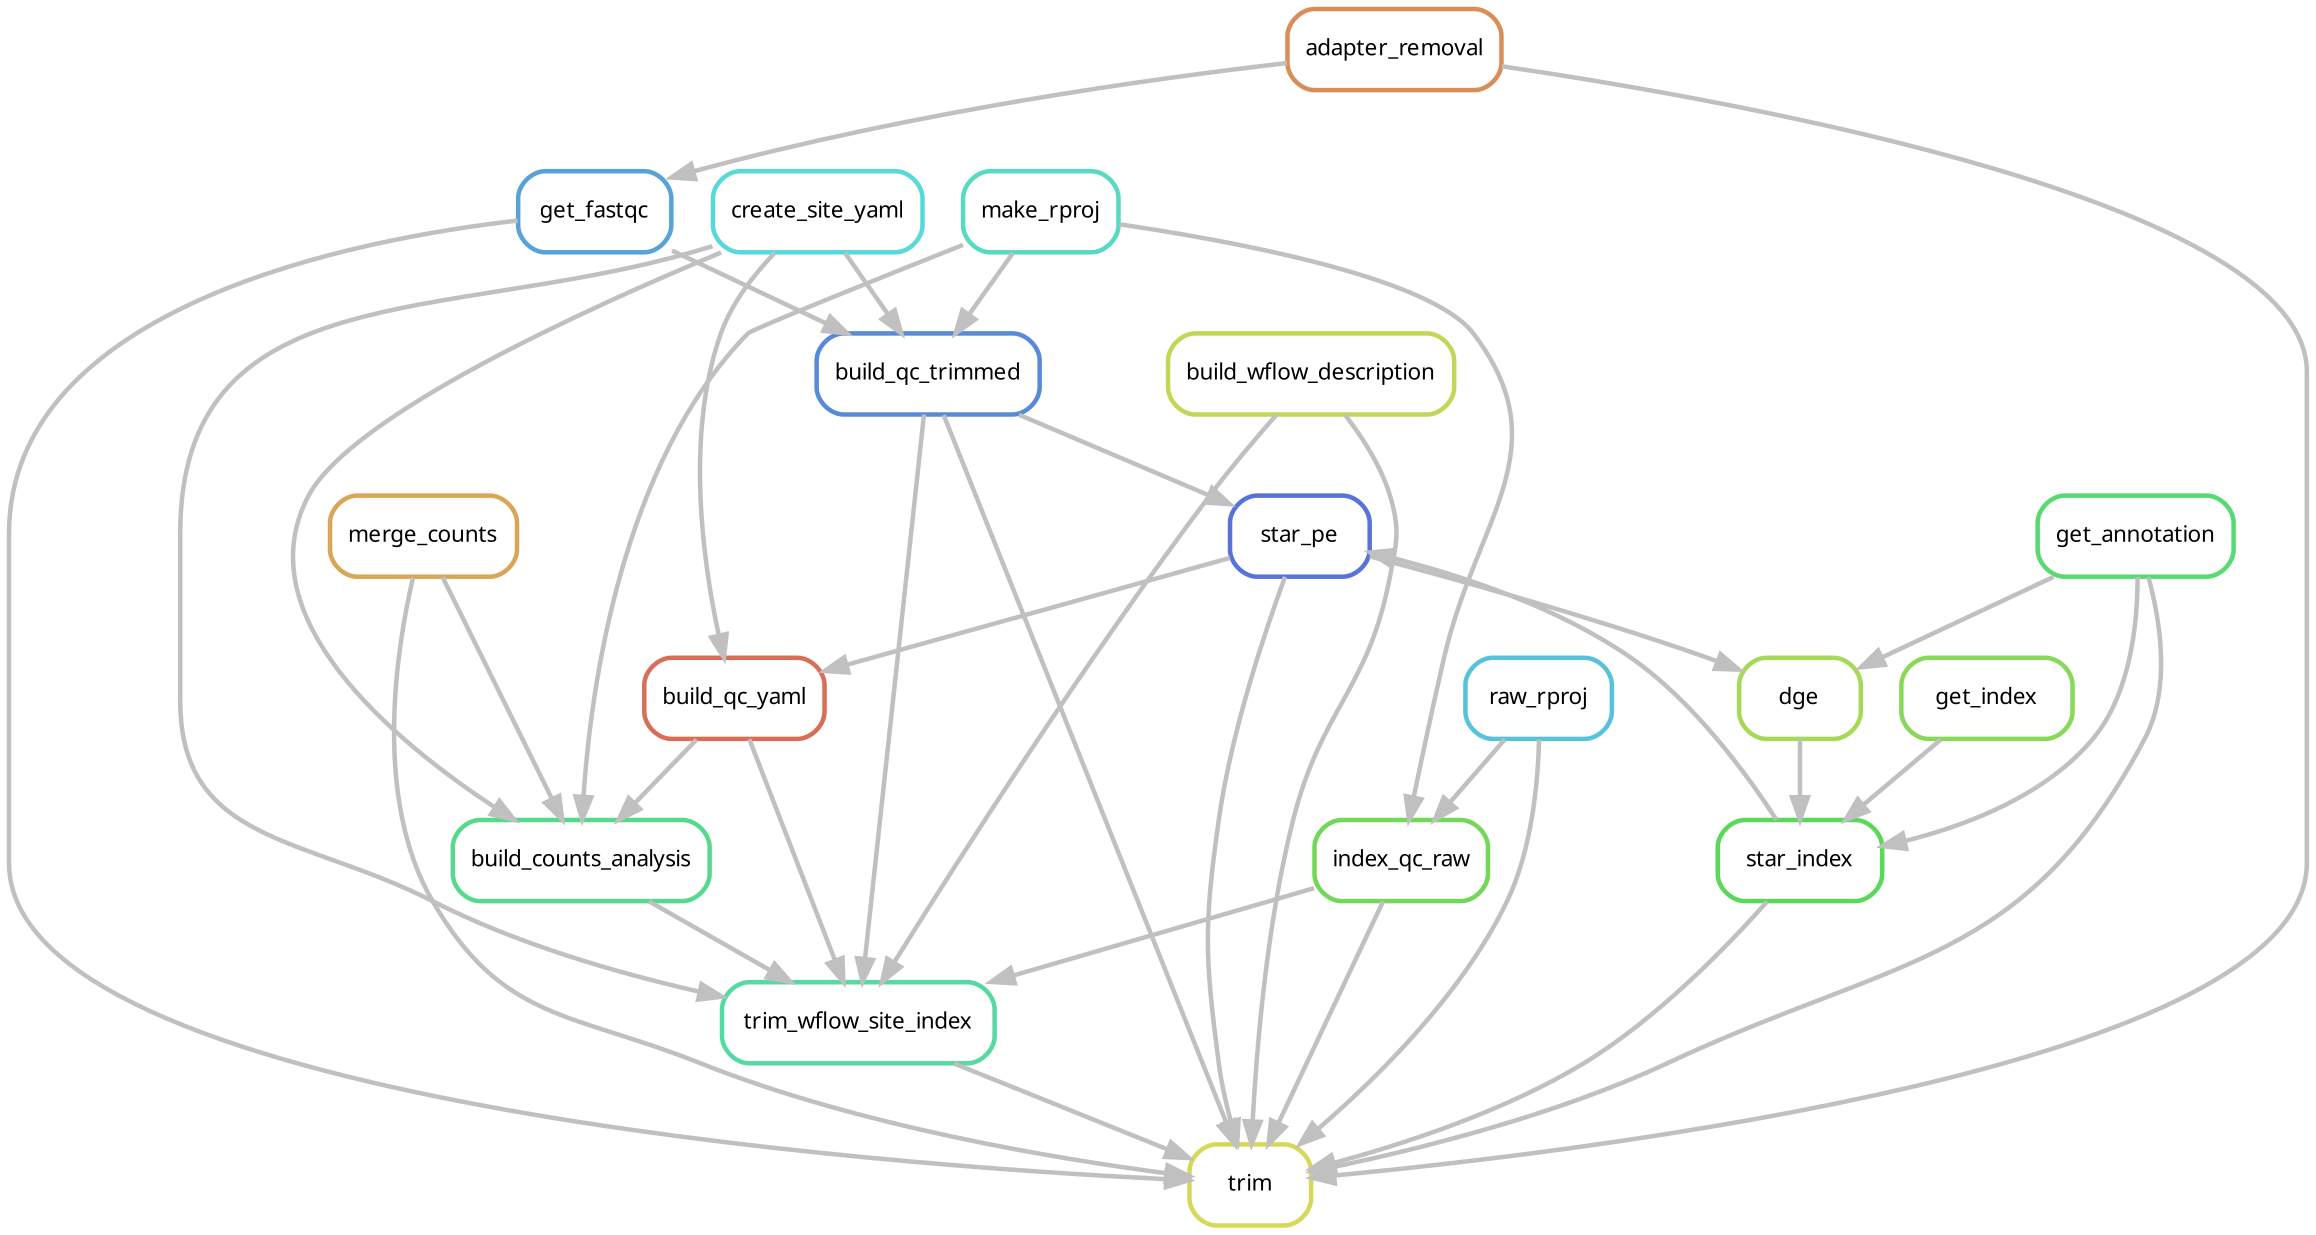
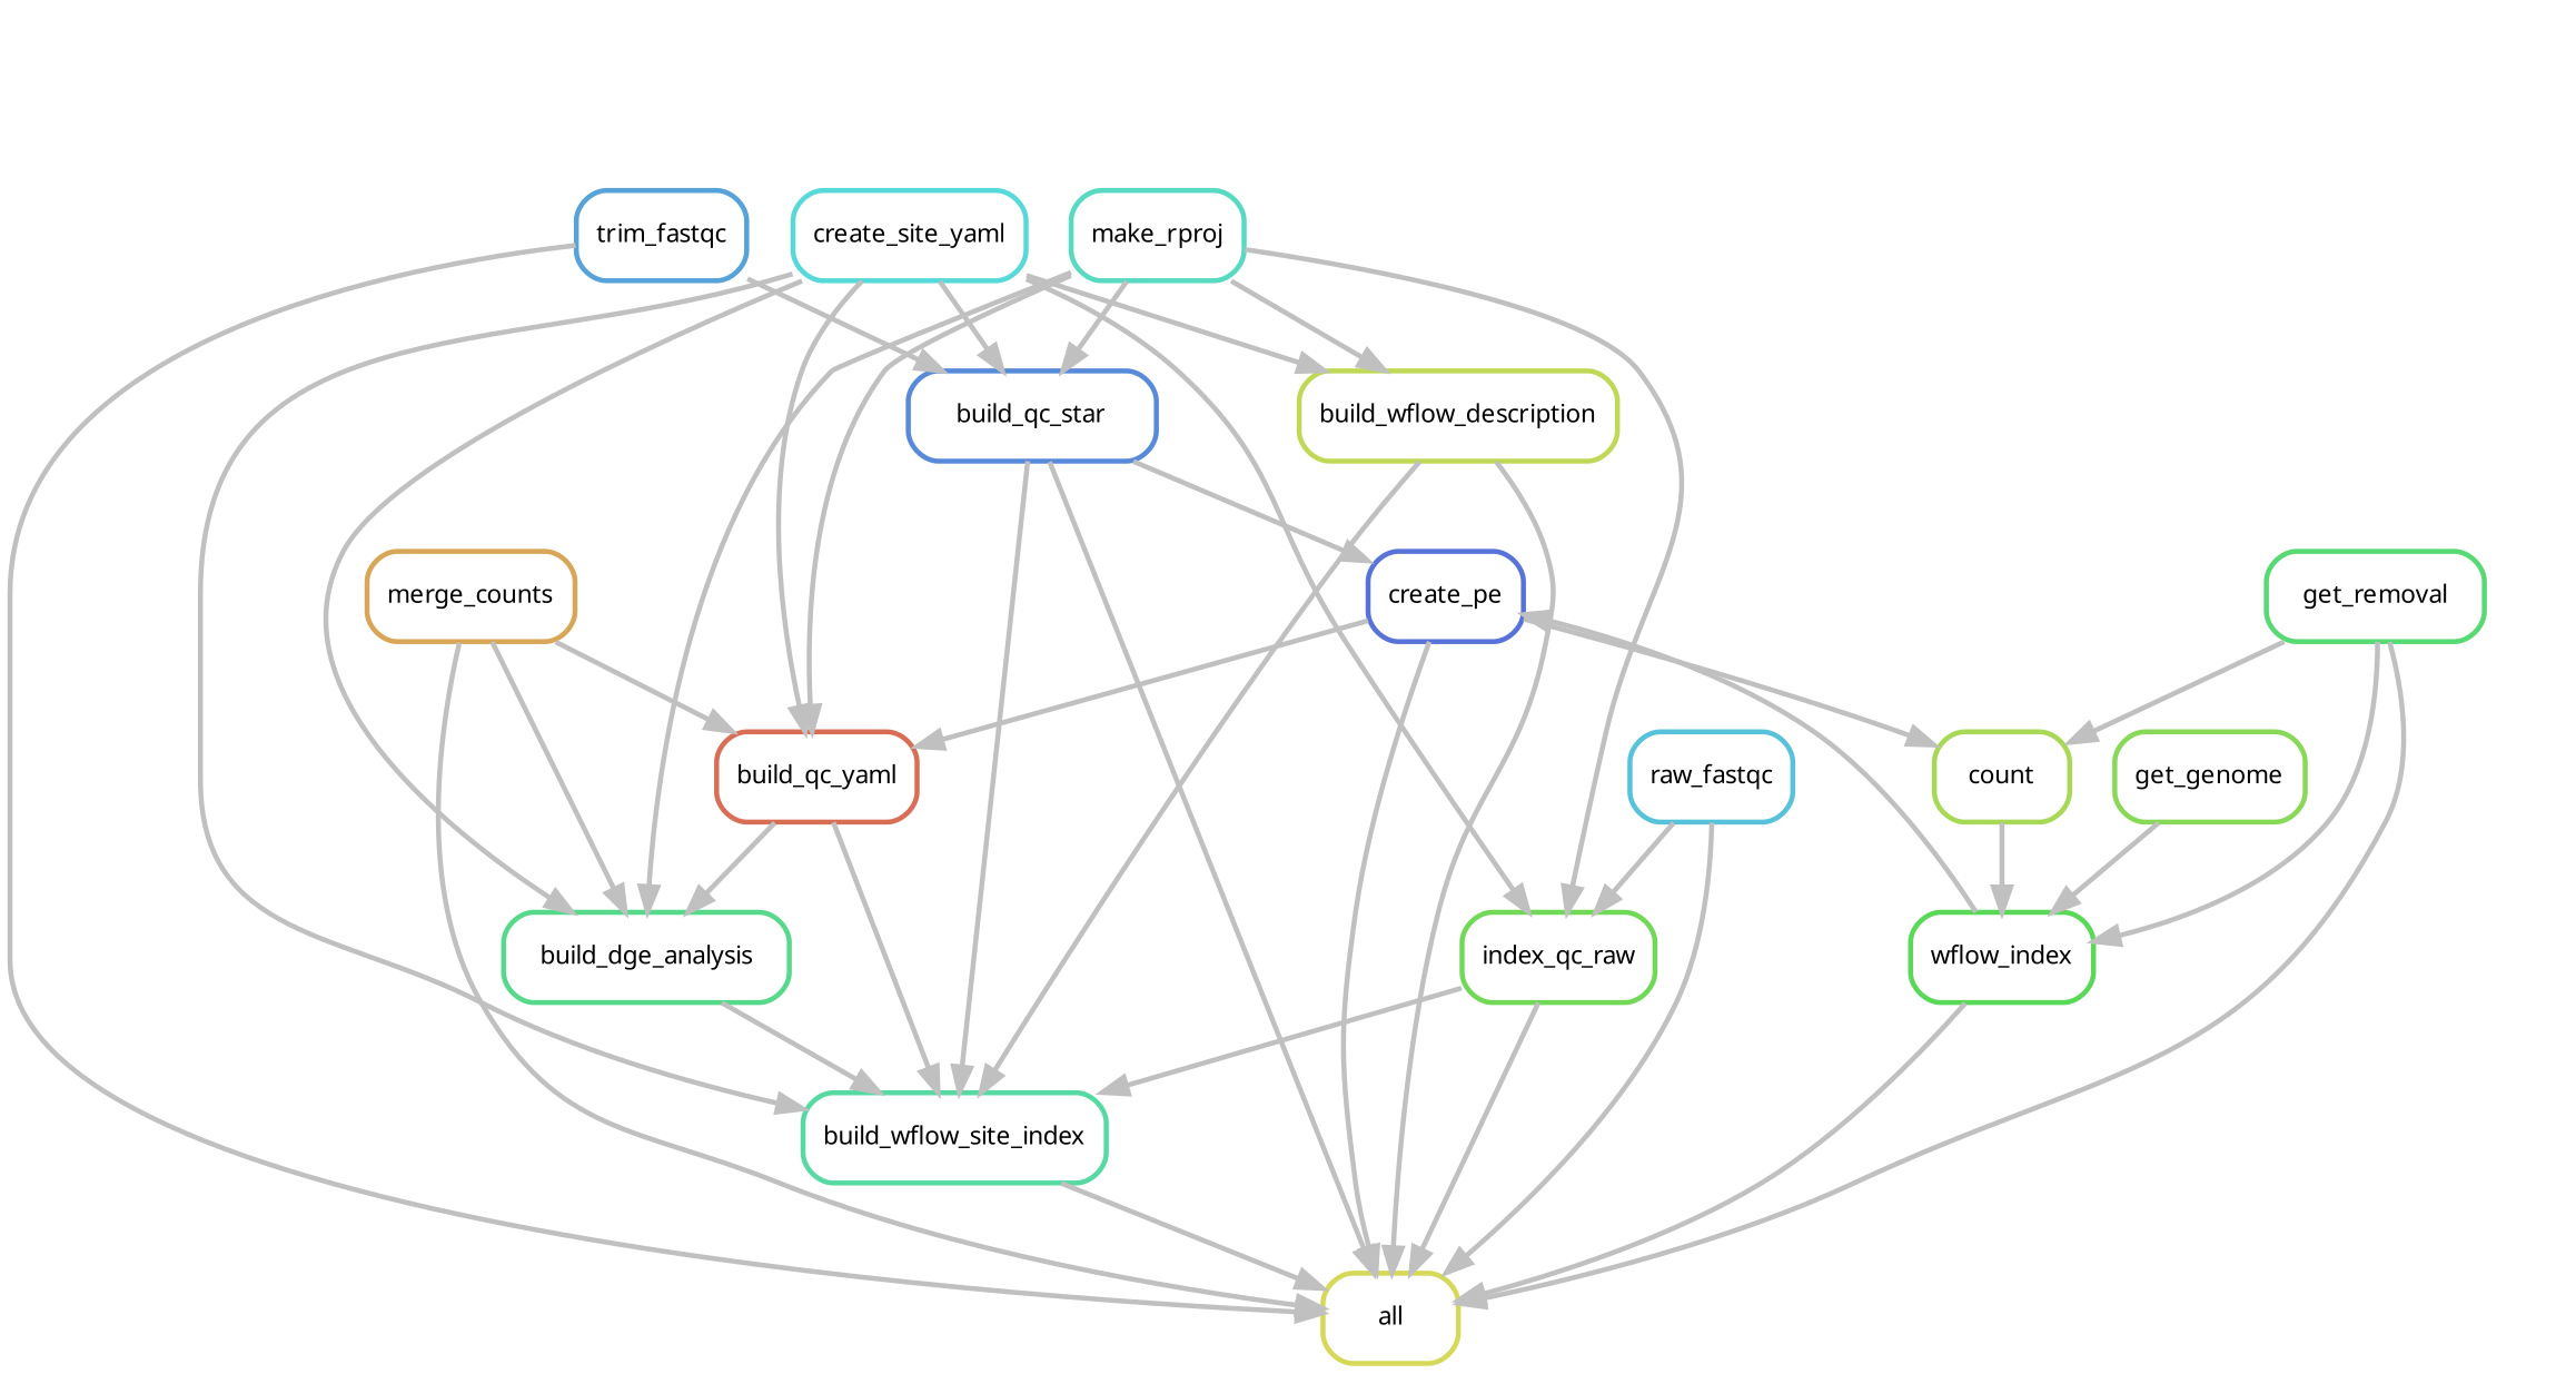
  digraph {
    bgcolor=white
    node [fontname=sans fontsize=10 penwidth=2 shape=box style=rounded]
    edge [color=grey penwidth=2]
-   n1 [color="0.17 0.6 0.85" label=trim]
-   n2 [color="0.57 0.6 0.85" label=get_fastqc]
-   n3 [color="0.60 0.6 0.85" label=build_qc_trimmed]
-   n4 [color="0.63 0.6 0.85" label=star_pe]
-   n5 [color="0.43 0.6 0.85" label=trim_wflow_site_index]
-   n6 [color="0.23 0.6 0.85" label=dge]
+   n1 [color="0.17 0.6 0.85" label=all]
+   n2 [color="0.57 0.6 0.85" label=trim_fastqc]
+   n3 [color="0.60 0.6 0.85" label=build_qc_star]
+   n4 [color="0.63 0.6 0.85" label=create_pe]
+   n5 [color="0.43 0.6 0.85" label=build_wflow_site_index]
+   n6 [color="0.23 0.6 0.85" label=count]
    n7 [color="0.03 0.6 0.85" label=build_qc_yaml]
-   n8 [color="0.33 0.6 0.85" label=star_index]
-   n9 [color="0.40 0.6 0.85" label=build_counts_analysis]
-   n10 [color="0.07 0.6 0.85" label=adapter_removal]
-   n11 [color="0.53 0.6 0.85" label=raw_rproj]
+   n8 [color="0.33 0.6 0.85" label=wflow_index]
+   n9 [color="0.40 0.6 0.85" label=build_dge_analysis]
+   n11 [color="0.53 0.6 0.85" label=raw_fastqc]
    n12 [color="0.30 0.6 0.85" label=index_qc_raw]
    n13 [color="0.10 0.6 0.85" label=merge_counts]
-   n14 [color="0.37 0.6 0.85" label=get_annotation]
-   n15 [color="0.27 0.6 0.85" label=get_index]
+   n14 [color="0.37 0.6 0.85" label=get_removal]
+   n15 [color="0.27 0.6 0.85" label=get_genome]
    n16 [color="0.20 0.6 0.85" label=build_wflow_description]
    n17 [color="0.50 0.6 0.85" label=create_site_yaml]
    n18 [color="0.47 0.6 0.85" label=make_rproj]
    n2 -> n1
    n2 -> n3
    n3 -> n1
    n3 -> n4
    n3 -> n5
    n4 -> n1
    n4 -> n6
    n4 -> n7
    n5 -> n1
    n6 -> n8
    n7 -> n5
    n7 -> n9
    n8 -> n1
    n8 -> n4
    n9 -> n5
-   n10 -> n1
-   n10 -> n2
    n11 -> n1
    n11 -> n12
    n12 -> n1
    n12 -> n5
    n13 -> n1
+   n13 -> n7
    n13 -> n9
    n14 -> n1
    n14 -> n6
    n14 -> n8
    n15 -> n8
    n16 -> n1
    n16 -> n5
    n17 -> n3
    n17 -> n5
    n17 -> n7
    n17 -> n9
+   n17 -> n12
+   n17 -> n16
    n18 -> n3
+   n18 -> n7
    n18 -> n9
    n18 -> n12
+   n18 -> n16
  }
